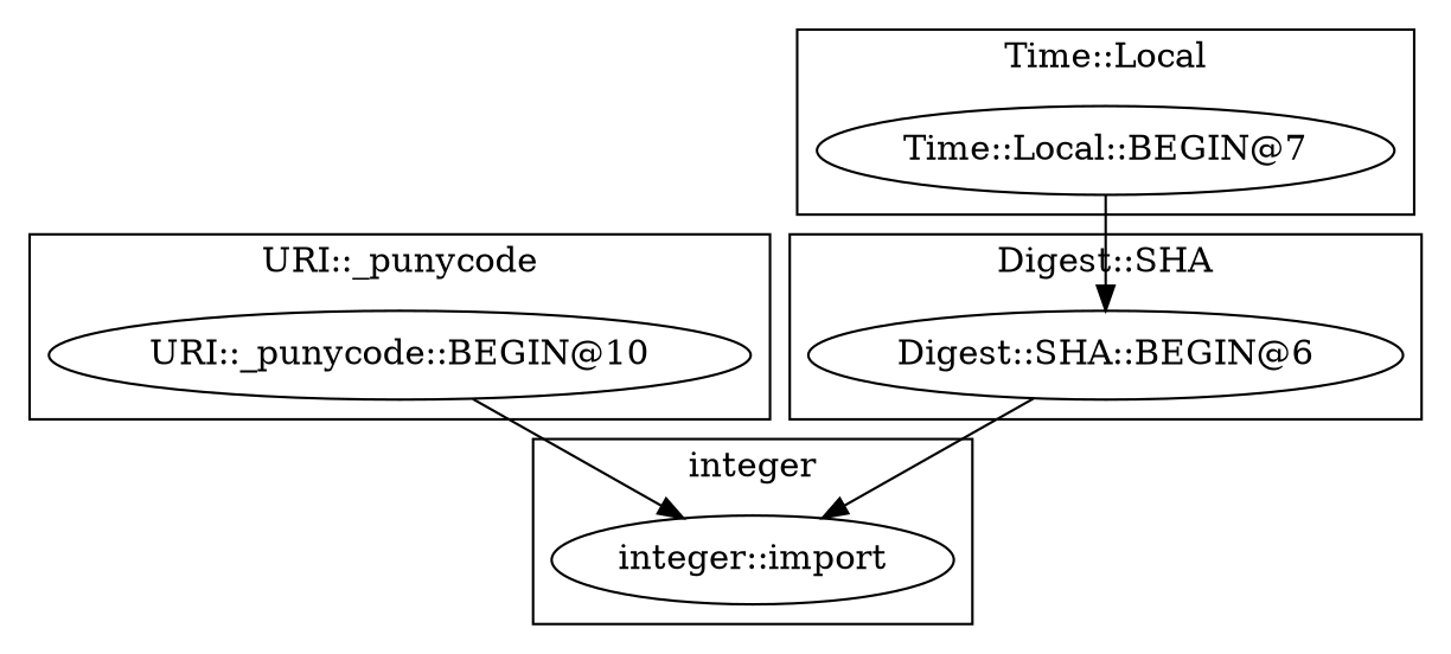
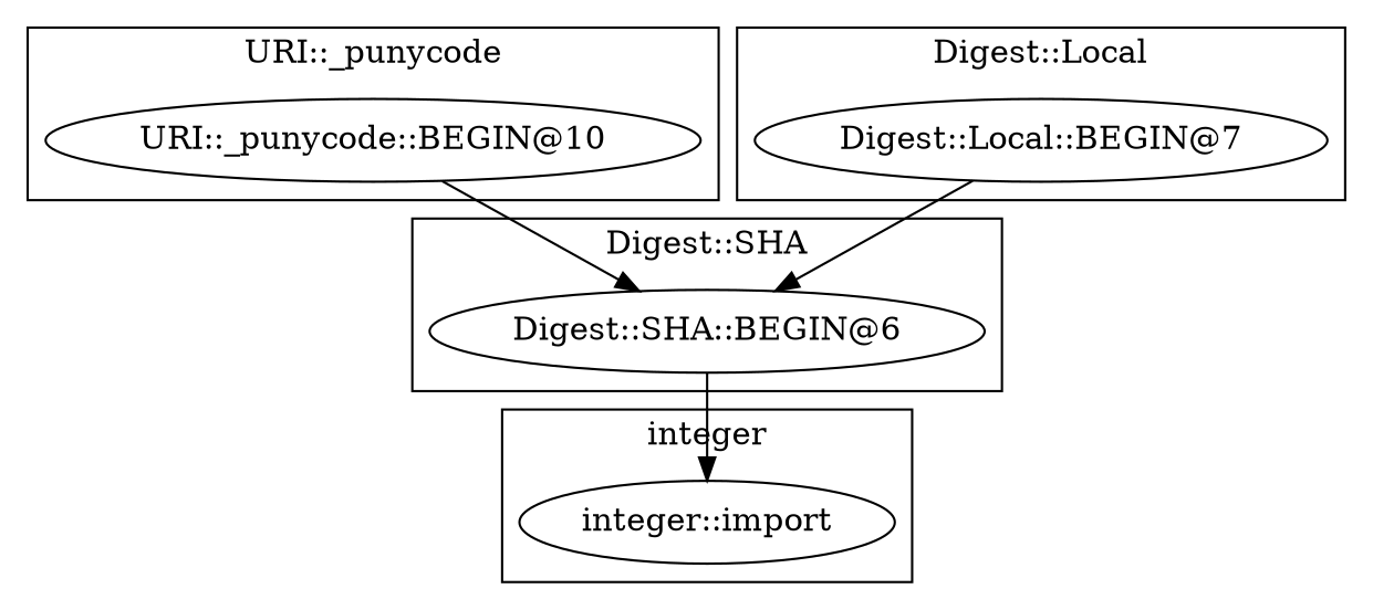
  digraph {
    "URI::_punycode::BEGIN@10"
    "integer::import"
    "Digest::SHA::BEGIN@6"
-   "Time::Local::BEGIN@7"
+   "Time::Local::BEGIN@7" [label="Digest::Local::BEGIN@7"]
    subgraph cluster_1 {
      label="URI::_punycode"
      "URI::_punycode::BEGIN@10"
    }
    subgraph cluster_2 {
      label=integer
      "integer::import"
    }
    subgraph cluster_3 {
      label="Digest::SHA"
      "Digest::SHA::BEGIN@6"
    }
    subgraph cluster_4 {
-     label="Time::Local"
+     label="Digest::Local"
      "Time::Local::BEGIN@7"
    }
-   "URI::_punycode::BEGIN@10" -> "integer::import"
+   "URI::_punycode::BEGIN@10" -> "Digest::SHA::BEGIN@6"
    "Digest::SHA::BEGIN@6" -> "integer::import"
    "Time::Local::BEGIN@7" -> "Digest::SHA::BEGIN@6"
  }
